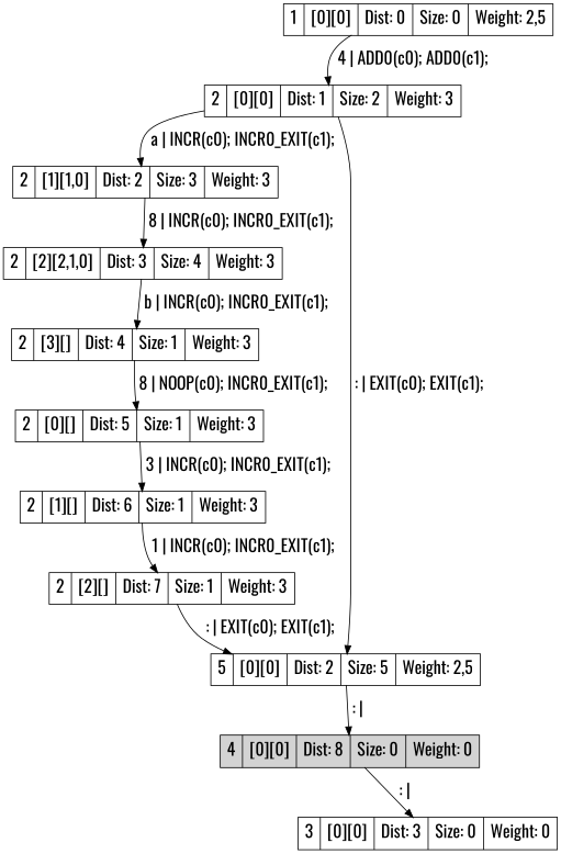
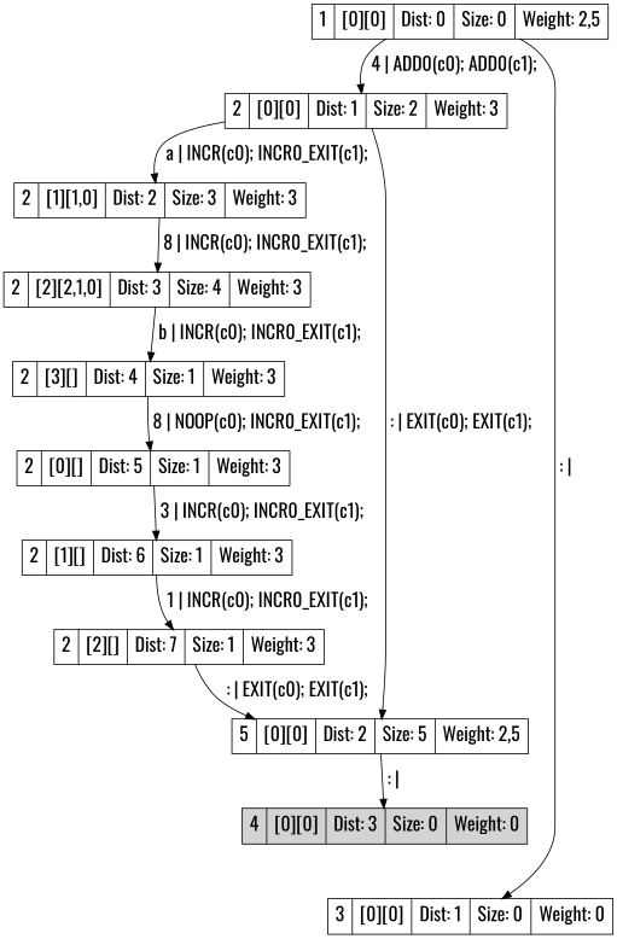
  digraph {
    fontname=Oswald
    node [fontname=Oswald fontsize=20 shape=record]
    edge [fontname=Oswald fontsize=20]
    n1 [label="1 | [0][0] | Dist: 0 | Size: 0 | Weight: 2,5"]
    n2 [label="2 | [0][0] | Dist: 1 | Size: 2 | Weight: 3"]
-   n3 [label="3 | [0][0] | Dist: 3 | Size: 0 | Weight: 0"]
+   n3 [label="3 | [0][0] | Dist: 1 | Size: 0 | Weight: 0"]
    n4 [label="2 | [1][1,0] | Dist: 2 | Size: 3 | Weight: 3"]
    n5 [label="5 | [0][0] | Dist: 2 | Size: 5 | Weight: 2,5"]
    n6 [label="2 | [2][2,1,0] | Dist: 3 | Size: 4 | Weight: 3"]
-   n7 [fillcolor=lightgrey label="4 | [0][0] | Dist: 8 | Size: 0 | Weight: 0" style=filled]
+   n7 [fillcolor=lightgrey label="4 | [0][0] | Dist: 3 | Size: 0 | Weight: 0" style=filled]
    n8 [label="2 | [3][] | Dist: 4 | Size: 1 | Weight: 3"]
    n9 [label="2 | [0][] | Dist: 5 | Size: 1 | Weight: 3"]
    n10 [label="2 | [1][] | Dist: 6 | Size: 1 | Weight: 3"]
    n11 [label="2 | [2][] | Dist: 7 | Size: 1 | Weight: 3"]
    n1 -> n2 [label=" 4 | ADD0(c0); ADD0(c1); "]
-   n7 -> n3 [label=" : | "]
+   n1 -> n3 [label=" : | "]
    n2 -> n4 [label=" a | INCR(c0); INCR0_EXIT(c1); "]
    n2 -> n5 [label=" : | EXIT(c0); EXIT(c1); "]
    n4 -> n6 [label=" 8 | INCR(c0); INCR0_EXIT(c1); "]
    n5 -> n7 [label=" : | "]
    n6 -> n8 [label=" b | INCR(c0); INCR0_EXIT(c1); "]
    n8 -> n9 [label=" 8 | NOOP(c0); INCR0_EXIT(c1); "]
    n9 -> n10 [label=" 3 | INCR(c0); INCR0_EXIT(c1); "]
    n10 -> n11 [label=" 1 | INCR(c0); INCR0_EXIT(c1); "]
    n11 -> n5 [label=" : | EXIT(c0); EXIT(c1); "]
  }
